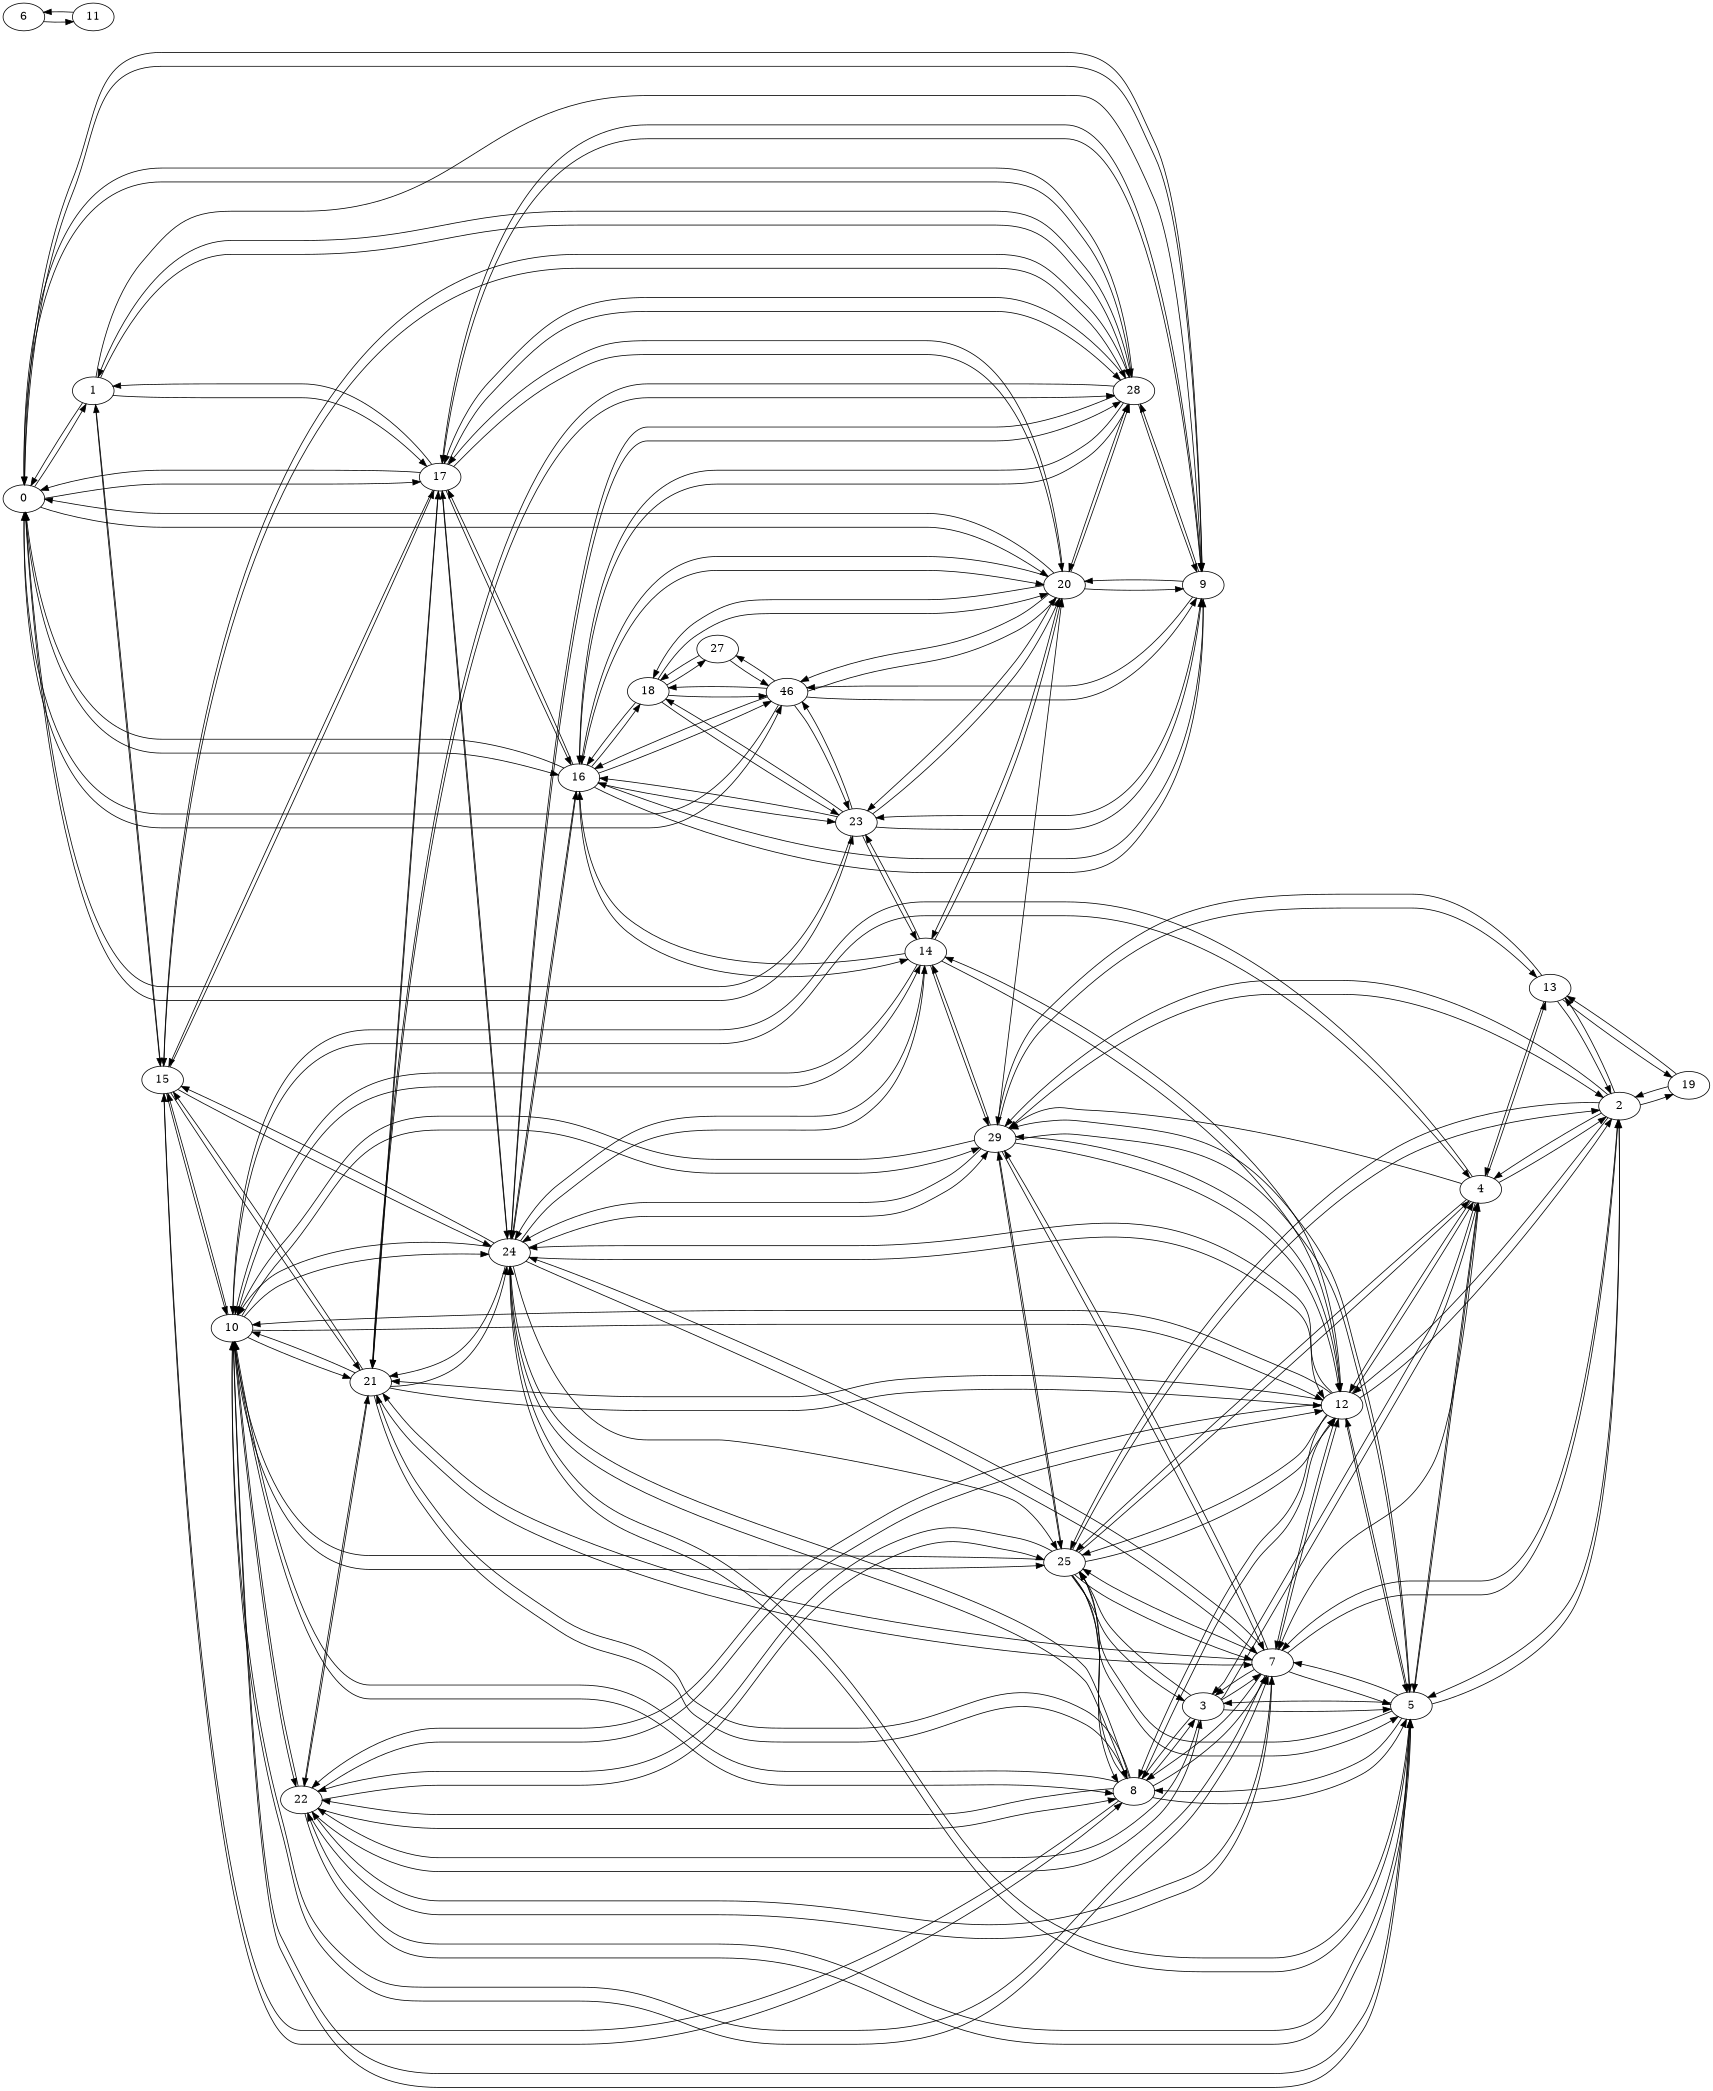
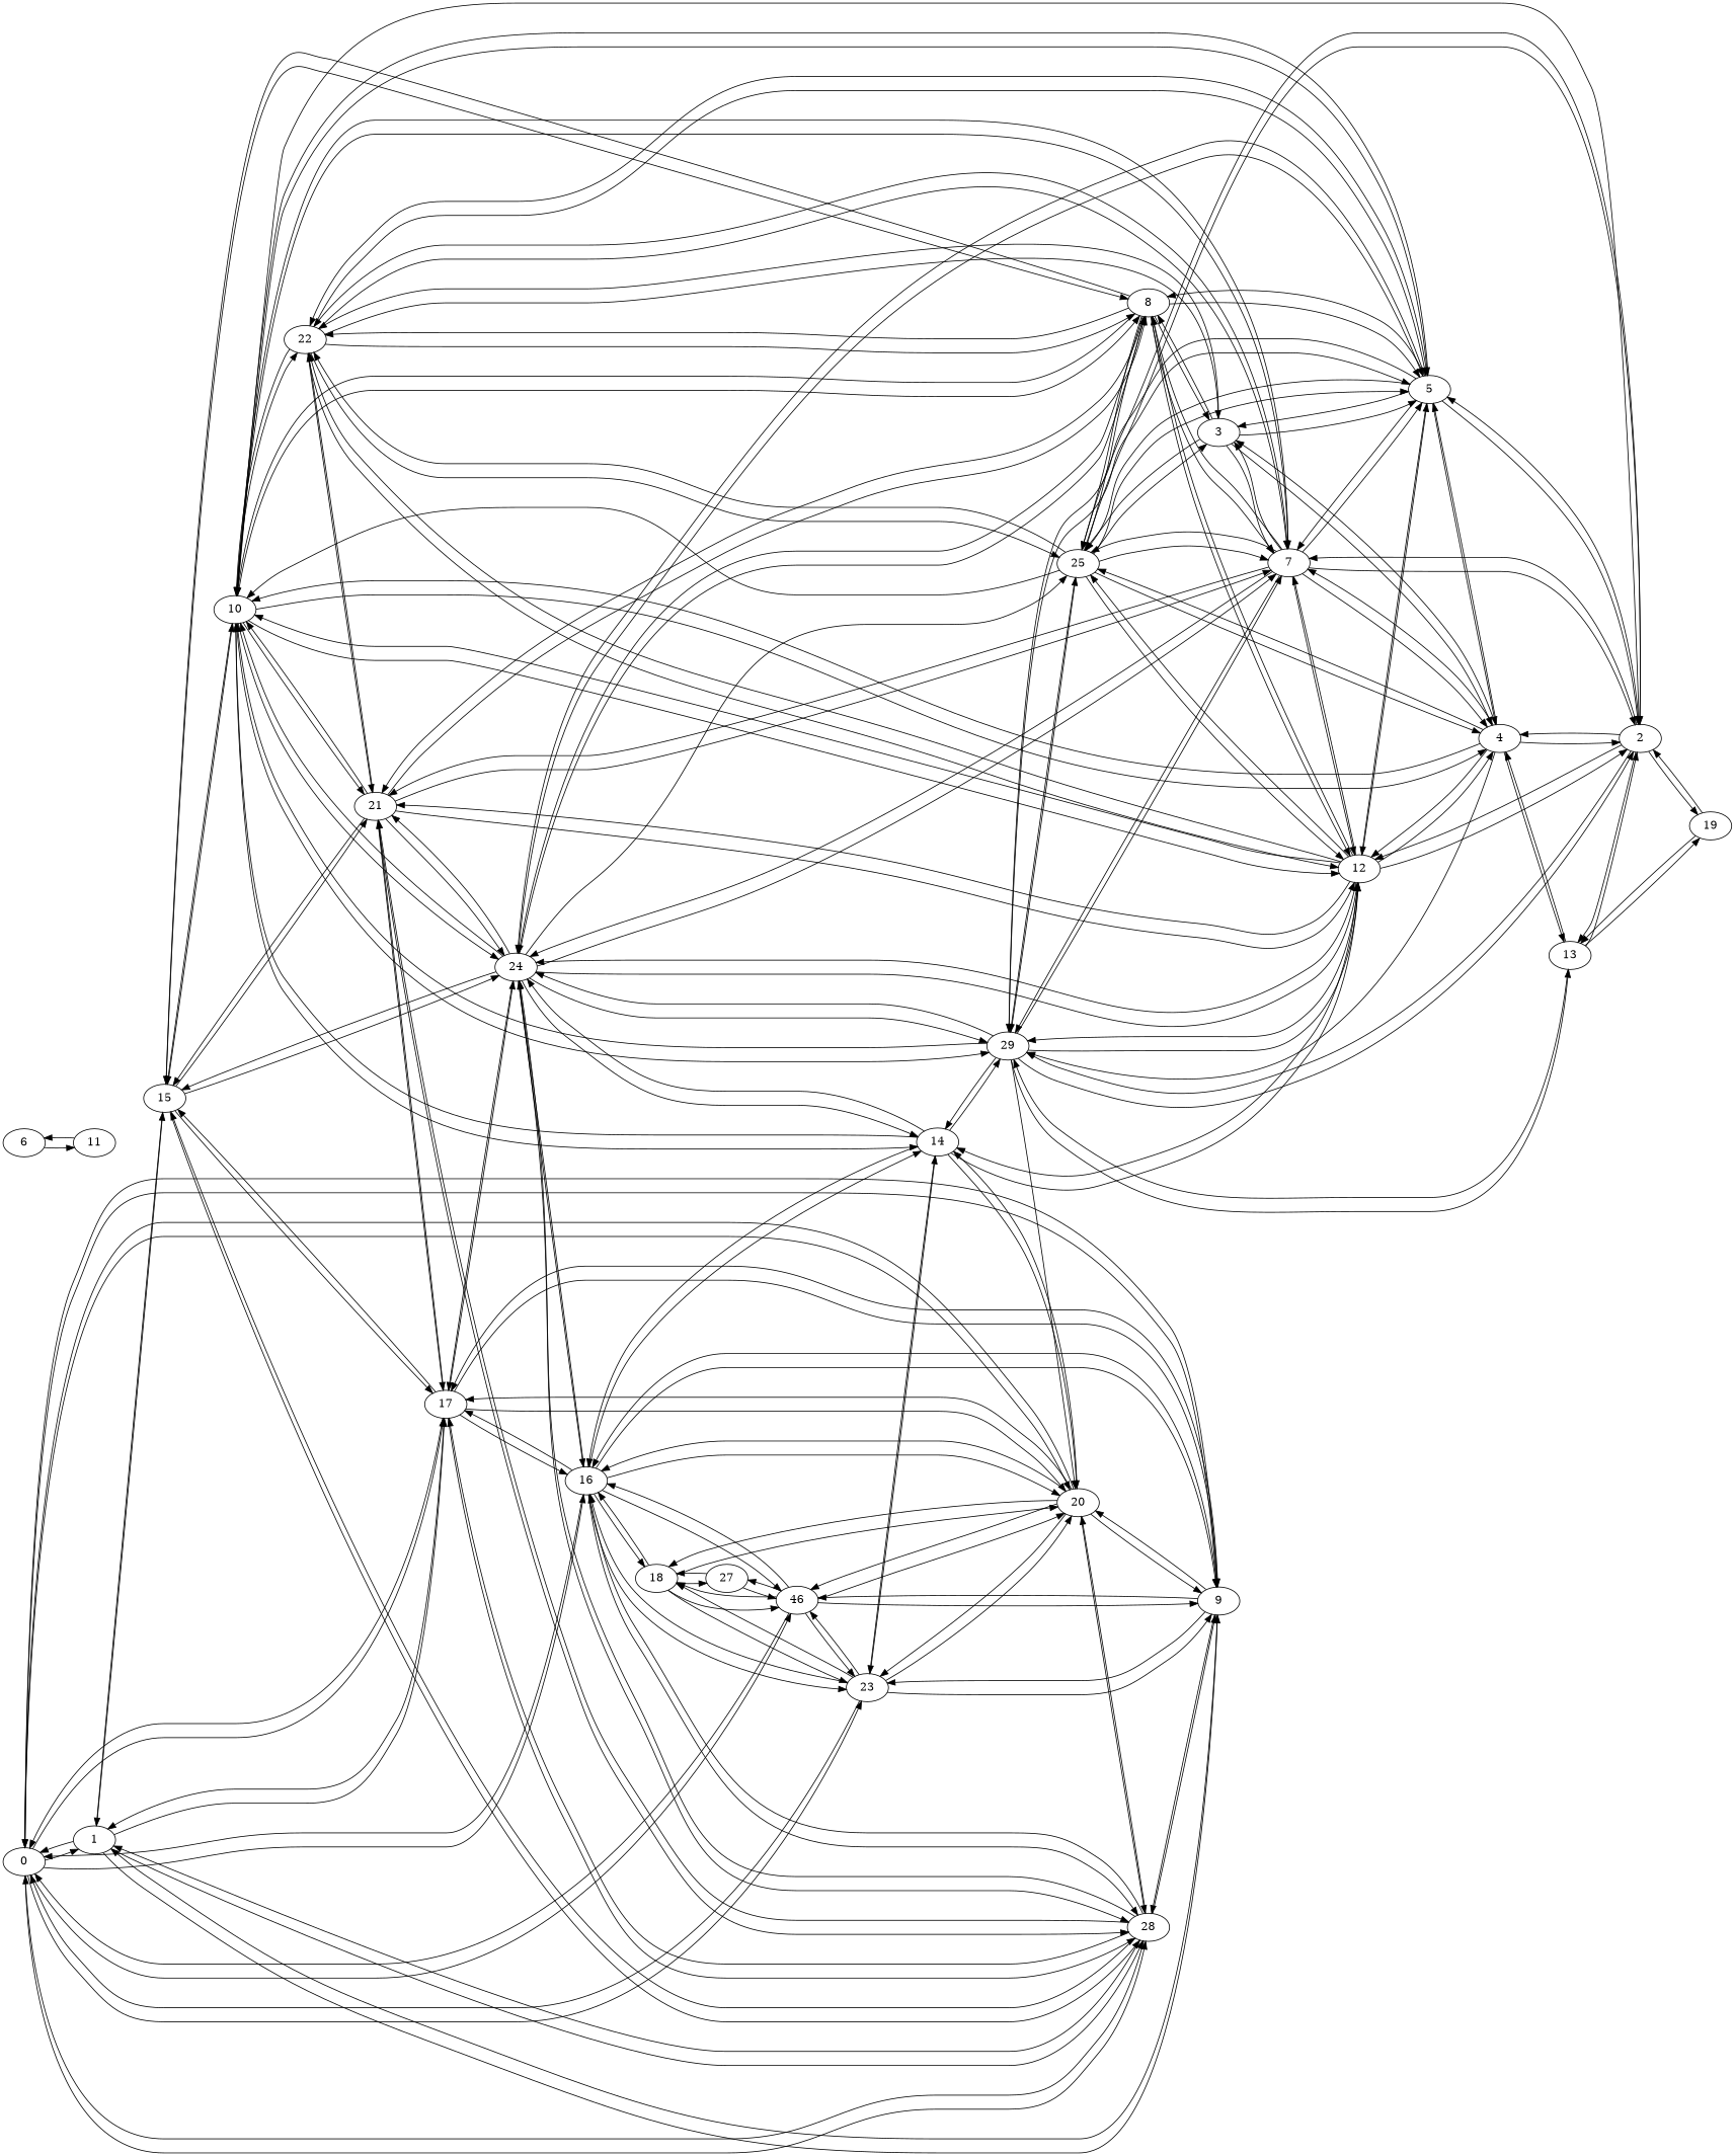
  digraph {
    rankdir=LR
    0
    1
    9
    16
    17
    20
    23
    n8 [label=46]
    28
    15
    24
    14
    18
    21
    27
    8
    10
    2
    4
    5
    7
    12
    13
    19
    25
    29
    3
    22
    6
    11
    0 -> 1
    0 -> 9
    0 -> 16
    0 -> 17
    0 -> 20
    0 -> 23
    0 -> n8
    0 -> 28
    1 -> 0
    1 -> 9
    1 -> 17
    1 -> 28
    1 -> 15
    9 -> 0
+   9 -> 1
    9 -> 16
    9 -> 17
    9 -> 20
    9 -> 23
    9 -> n8
    9 -> 28
    16 -> 0
    16 -> 9
    16 -> 17
    16 -> 20
    16 -> 23
    16 -> n8
    16 -> 28
    16 -> 24
    16 -> 14
    16 -> 18
    17 -> 0
    17 -> 1
    17 -> 9
    17 -> 16
    17 -> 20
    17 -> 28
    17 -> 15
    17 -> 24
    17 -> 21
    20 -> 0
    20 -> 9
    20 -> 16
    20 -> 17
    20 -> 23
    20 -> n8
    20 -> 28
    20 -> 14
    20 -> 18
    23 -> 0
    23 -> 9
    23 -> 16
    23 -> 20
    23 -> n8
    23 -> 14
    23 -> 18
    n8 -> 0
    n8 -> 9
    n8 -> 16
    n8 -> 20
    n8 -> 23
    n8 -> 18
    n8 -> 27
    28 -> 0
    28 -> 1
    28 -> 9
    28 -> 16
    28 -> 17
    28 -> 20
    28 -> 15
    28 -> 24
    28 -> 21
    15 -> 1
    15 -> 17
    15 -> 28
    15 -> 24
    15 -> 21
    15 -> 8
    15 -> 10
    24 -> 16
    24 -> 17
    24 -> 28
    24 -> 15
    24 -> 14
    24 -> 21
    24 -> 8
    24 -> 10
    24 -> 5
    24 -> 7
    24 -> 12
    24 -> 25
    24 -> 29
    14 -> 16
    14 -> 20
    14 -> 23
    14 -> 24
    14 -> 10
    14 -> 12
    14 -> 29
    18 -> 16
    18 -> 20
    18 -> 23
    18 -> n8
    18 -> 27
    21 -> 17
    21 -> 28
    21 -> 15
    21 -> 24
    21 -> 8
    21 -> 10
    21 -> 7
    21 -> 12
    21 -> 22
    27 -> n8
    27 -> 18
    8 -> 15
    8 -> 24
    8 -> 21
    8 -> 10
    8 -> 5
    8 -> 7
    8 -> 12
    8 -> 25
    8 -> 3
    8 -> 22
    10 -> 15
    10 -> 24
    10 -> 14
    10 -> 21
    10 -> 8
    10 -> 4
    10 -> 5
    10 -> 7
    10 -> 12
-   10 -> 25
+   10 -> 2
    10 -> 29
    10 -> 22
    2 -> 4
    2 -> 5
    2 -> 7
    2 -> 12
    2 -> 13
    2 -> 19
    2 -> 25
    2 -> 29
    4 -> 10
    4 -> 2
    4 -> 5
    4 -> 7
    4 -> 12
    4 -> 13
    4 -> 25
    4 -> 29
    4 -> 3
    5 -> 24
    5 -> 8
    5 -> 10
    5 -> 2
    5 -> 4
    5 -> 7
    5 -> 12
    5 -> 25
    5 -> 29
    5 -> 3
    5 -> 22
    7 -> 24
    7 -> 21
    7 -> 8
    7 -> 10
    7 -> 2
+   7 -> 4
    7 -> 5
    7 -> 12
    7 -> 25
    7 -> 29
    7 -> 3
    7 -> 22
    12 -> 24
    12 -> 14
    12 -> 21
    12 -> 8
    12 -> 10
    12 -> 2
    12 -> 4
    12 -> 5
    12 -> 7
    12 -> 25
    12 -> 29
    12 -> 22
    13 -> 2
    13 -> 4
    13 -> 19
    13 -> 29
    19 -> 2
    19 -> 13
    25 -> 8
    25 -> 10
    25 -> 2
    25 -> 4
    25 -> 5
    25 -> 7
    25 -> 12
    25 -> 29
    25 -> 3
    25 -> 22
    29 -> 20
    29 -> 24
    29 -> 14
    29 -> 10
    29 -> 2
    29 -> 5
    29 -> 7
    29 -> 12
    29 -> 13
    29 -> 25
    3 -> 8
    3 -> 4
    3 -> 5
    3 -> 7
    3 -> 25
    3 -> 22
    22 -> 21
    22 -> 8
    22 -> 10
    22 -> 5
    22 -> 7
    22 -> 12
    22 -> 25
    22 -> 3
    6 -> 11
    11 -> 6
  }
